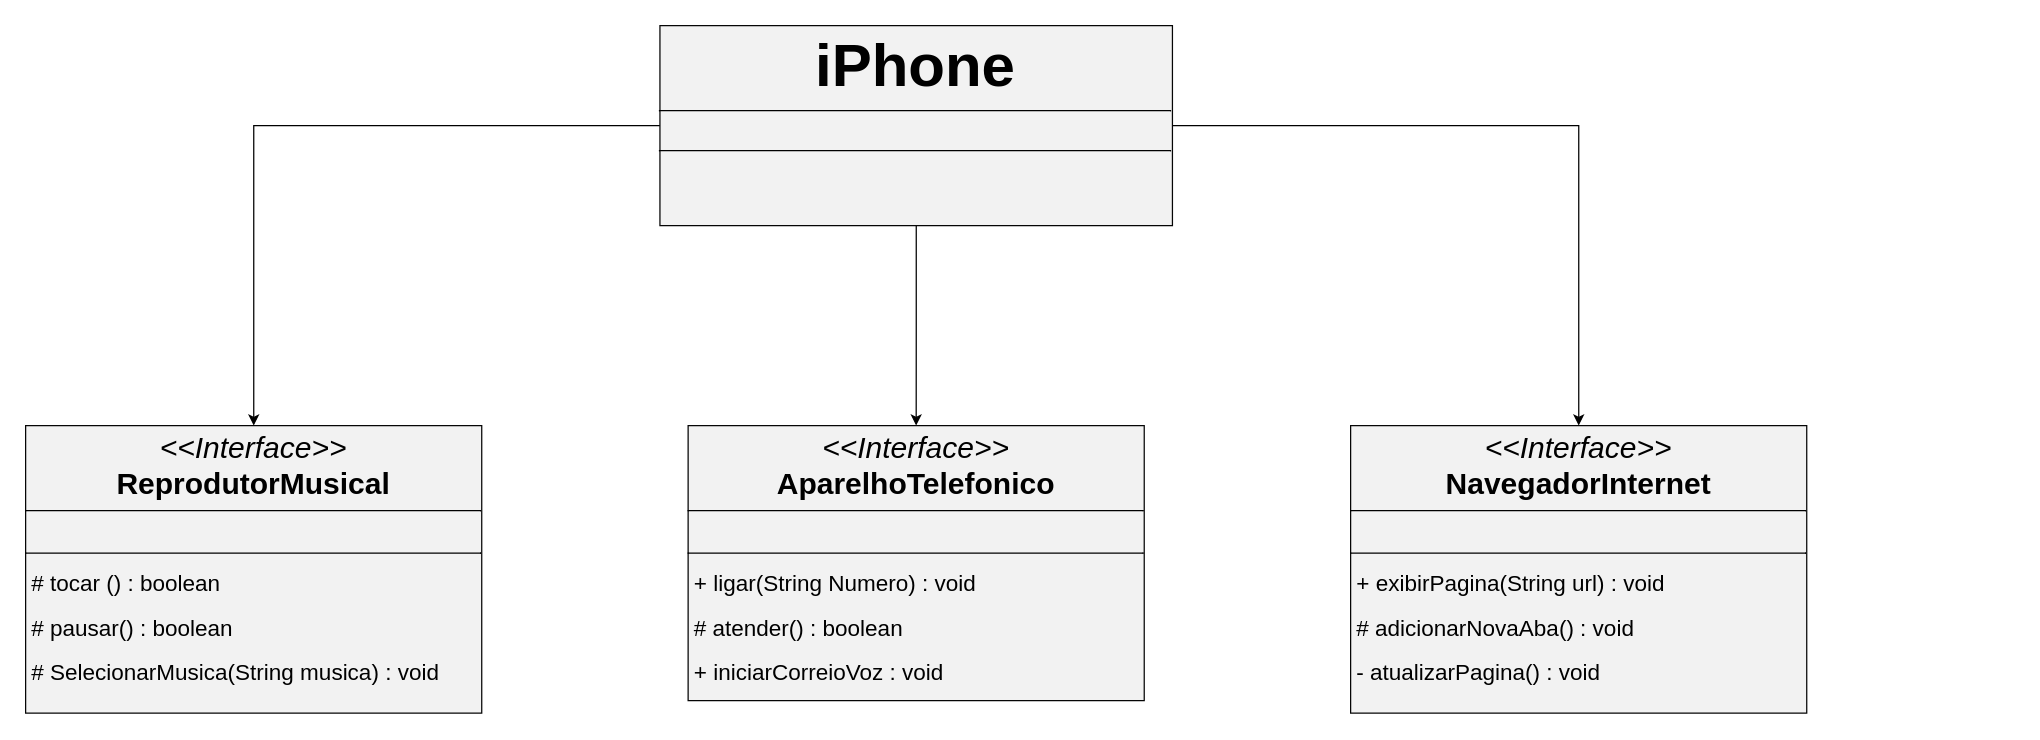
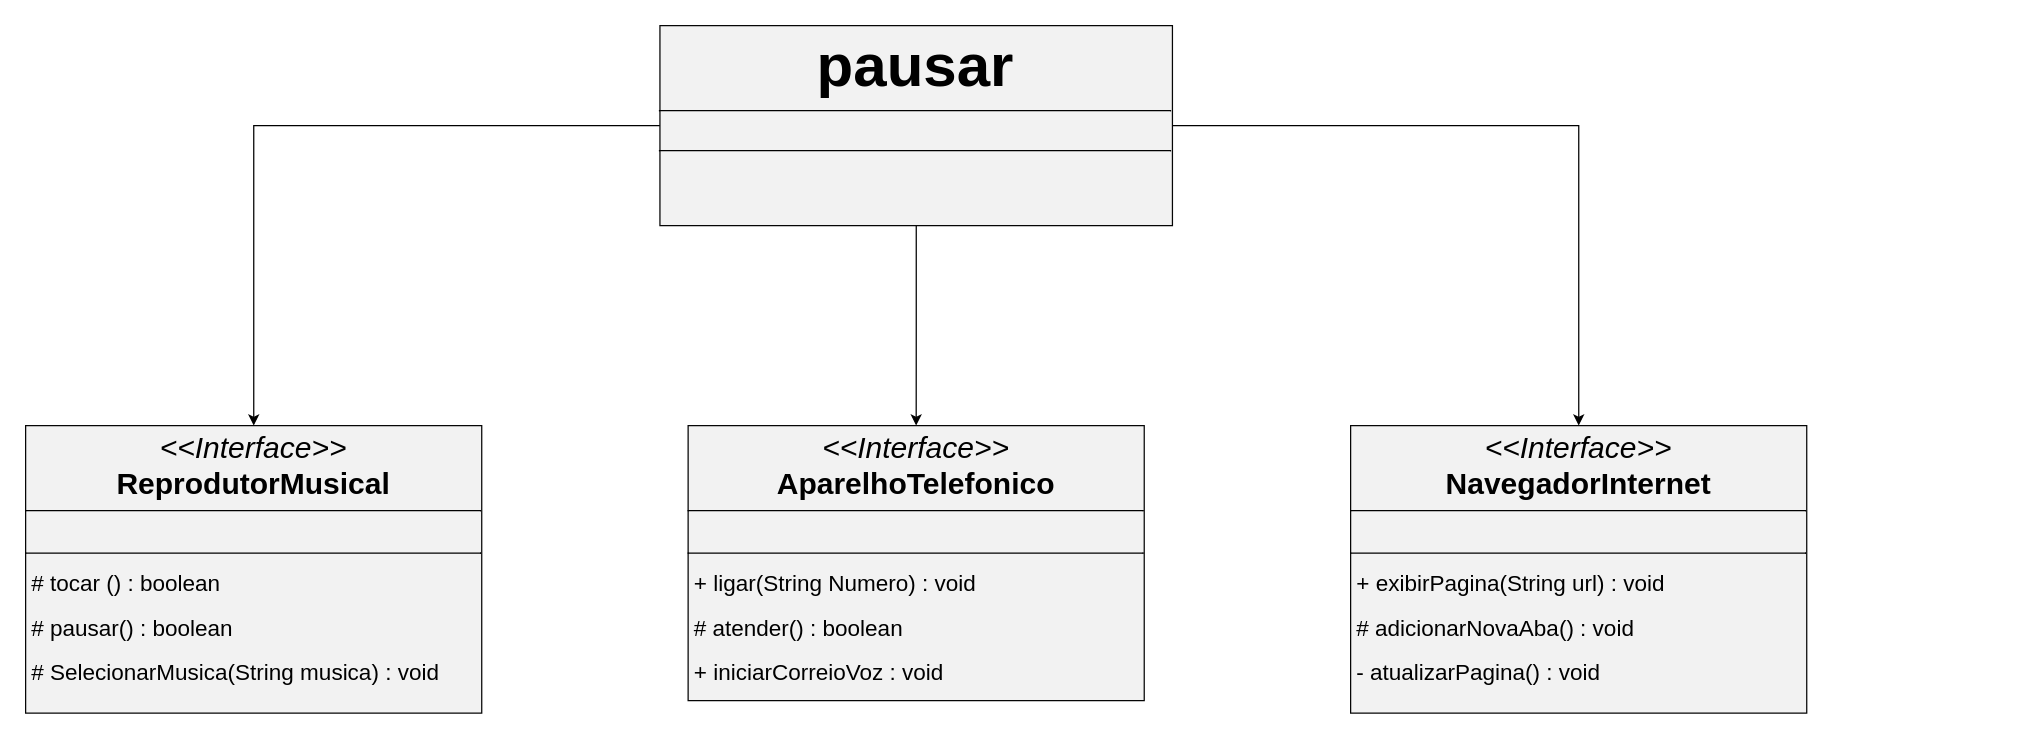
  <mxCell id="0" />
  <mxCell id="1" parent="0" />
  <mxCell id="2" style="edgeStyle=orthogonalEdgeStyle;rounded=0;orthogonalLoop=1;jettySize=auto;html=1;fontFamily=Helvetica;fontSize=12;fontColor=default;labelBackgroundColor=none;" edge="1" parent="1" source="9" target="8"><mxGeometry relative="1" as="geometry"><mxPoint x="1197.5" y="390" as="targetPoint" /><mxPoint x="932.45" y="130" as="sourcePoint" /></mxGeometry></mxCell>
  <mxCell id="3" style="edgeStyle=orthogonalEdgeStyle;rounded=0;orthogonalLoop=1;jettySize=auto;html=1;fontFamily=Helvetica;fontSize=12;fontColor=default;labelBackgroundColor=none;" edge="1" parent="1" source="9" target="5"><mxGeometry relative="1" as="geometry"><mxPoint x="220" y="129.667" as="targetPoint" /><mxPoint x="532.45" y="130" as="sourcePoint" /></mxGeometry></mxCell>
  <mxCell id="4" value="" style="edgeStyle=orthogonalEdgeStyle;rounded=0;orthogonalLoop=1;jettySize=auto;html=1;labelBackgroundColor=none;fontColor=default;" edge="1" parent="1"><mxGeometry relative="1" as="geometry"><mxPoint x="1610" y="400" as="sourcePoint" /></mxGeometry></mxCell>
  <mxCell id="5" value="&lt;p style=&quot;margin:0px;margin-top:4px;text-align:center;&quot;&gt;&lt;font style=&quot;font-size: 24px;&quot;&gt;&lt;i&gt;&amp;lt;&amp;lt;Interface&amp;gt;&amp;gt;&lt;/i&gt;&lt;br&gt;&lt;b&gt;ReprodutorMusical&lt;/b&gt;&lt;/font&gt;&lt;/p&gt;&lt;hr size=&quot;1&quot; style=&quot;border-style:solid;&quot;&gt;&lt;p style=&quot;margin:0px;margin-left:4px;&quot;&gt;&lt;font style=&quot;font-size: 18px;&quot;&gt;&lt;br&gt;&lt;/font&gt;&lt;/p&gt;&lt;hr size=&quot;1&quot; style=&quot;border-style:solid;&quot;&gt;&lt;h3 style=&quot;&quot;&gt;&lt;font style=&quot;font-weight: normal;&quot;&gt;&lt;span style=&quot;font-size: 18px;&quot;&gt;&amp;nbsp;# tocar () : boolean&lt;/span&gt;&lt;/font&gt;&lt;/h3&gt;&lt;h3 style=&quot;&quot;&gt;&lt;font style=&quot;font-weight: normal;&quot;&gt;&lt;font style=&quot;&quot;&gt;&lt;font style=&quot;font-size: 18px;&quot;&gt;&amp;nbsp;# pausar() : boolean&lt;/font&gt;&lt;/font&gt;&lt;/font&gt;&lt;/h3&gt;&lt;h3 style=&quot;&quot;&gt;&lt;font style=&quot;font-weight: normal;&quot;&gt;&lt;span style=&quot;font-size: 18px;&quot;&gt;&amp;nbsp;# SelecionarMusica(String musica) : void&lt;/span&gt;&lt;/font&gt;&lt;/h3&gt;" style="verticalAlign=top;align=left;overflow=fill;html=1;whiteSpace=wrap;labelBackgroundColor=none;strokeColor=#050505;fillColor=#F2F2F2;" vertex="1" parent="1"><mxGeometry x="20" y="340" width="364.89" height="230" as="geometry" /></mxCell>
  <mxCell id="6" value="" style="edgeStyle=orthogonalEdgeStyle;rounded=0;orthogonalLoop=1;jettySize=auto;html=1;entryX=0.5;entryY=0;entryDx=0;entryDy=0;labelBackgroundColor=none;fontColor=default;" edge="1" parent="1" source="9" target="7"><mxGeometry relative="1" as="geometry"><mxPoint x="732.5" y="230" as="sourcePoint" /><mxPoint x="1297" y="390" as="targetPoint" /></mxGeometry></mxCell>
  <mxCell id="7" value="&lt;p style=&quot;margin: 4px 0px 0px; text-align: center;&quot;&gt;&lt;font style=&quot;font-size: 24px;&quot;&gt;&lt;i&gt;&amp;lt;&amp;lt;Interface&amp;gt;&amp;gt;&lt;/i&gt;&lt;br&gt;&lt;b&gt;AparelhoTelefonico&lt;/b&gt;&lt;/font&gt;&lt;/p&gt;&lt;hr style=&quot;border-style: solid;&quot; size=&quot;1&quot;&gt;&lt;p style=&quot;margin: 0px 0px 0px 4px;&quot;&gt;&lt;font style=&quot;font-size: 18px;&quot;&gt;&lt;br&gt;&lt;/font&gt;&lt;/p&gt;&lt;hr style=&quot;border-style: solid;&quot; size=&quot;1&quot;&gt;&lt;h3 style=&quot;&quot;&gt;&lt;span style=&quot;font-weight: normal;&quot;&gt;&lt;span style=&quot;font-size: 18px;&quot;&gt;&amp;nbsp;+ ligar(String Numero) : void&lt;/span&gt;&lt;/span&gt;&lt;/h3&gt;&lt;h3 style=&quot;&quot;&gt;&lt;span style=&quot;font-weight: normal;&quot;&gt;&lt;font style=&quot;font-size: 18px;&quot;&gt;&amp;nbsp;# atender() : boolean&lt;/font&gt;&lt;/span&gt;&lt;/h3&gt;&lt;h3 style=&quot;&quot;&gt;&lt;span style=&quot;font-weight: normal;&quot;&gt;&lt;font style=&quot;font-size: 18px;&quot;&gt;&amp;nbsp;+ iniciarCorreioVoz : void&lt;/font&gt;&lt;/span&gt;&lt;/h3&gt;" style="verticalAlign=top;align=left;overflow=fill;html=1;whiteSpace=wrap;labelBackgroundColor=none;strokeColor=#050505;fillColor=#F2F2F2;" vertex="1" parent="1"><mxGeometry x="550" y="340" width="364.89" height="220" as="geometry" /></mxCell>
  <mxCell id="8" value="&lt;p style=&quot;margin: 4px 0px 0px; text-align: center;&quot;&gt;&lt;font style=&quot;font-size: 24px;&quot;&gt;&lt;i&gt;&amp;lt;&amp;lt;Interface&amp;gt;&amp;gt;&lt;/i&gt;&lt;br&gt;&lt;b&gt;NavegadorInternet&lt;/b&gt;&lt;/font&gt;&lt;/p&gt;&lt;hr style=&quot;border-style: solid;&quot; size=&quot;1&quot;&gt;&lt;p style=&quot;margin: 0px 0px 0px 4px;&quot;&gt;&lt;font style=&quot;font-size: 18px;&quot;&gt;&lt;br&gt;&lt;/font&gt;&lt;/p&gt;&lt;hr style=&quot;border-style: solid;&quot; size=&quot;1&quot;&gt;&lt;h3 style=&quot;&quot;&gt;&lt;span style=&quot;background-color: initial; font-weight: normal;&quot;&gt;&lt;font style=&quot;font-size: 18px;&quot;&gt;&amp;nbsp;+ exibirPagina(String url) : void&lt;/font&gt;&lt;/span&gt;&lt;/h3&gt;&lt;h3 style=&quot;&quot;&gt;&lt;font style=&quot;font-size: 18px; font-weight: normal;&quot;&gt;&amp;nbsp;# adicionarNovaAba() : void&lt;/font&gt;&lt;/h3&gt;&lt;div style=&quot;&quot;&gt;&lt;font style=&quot;font-size: 18px;&quot;&gt;&amp;nbsp;- atualizarPagina() : void&lt;/font&gt;&lt;/div&gt;" style="verticalAlign=top;align=left;overflow=fill;html=1;whiteSpace=wrap;labelBackgroundColor=none;strokeColor=#050505;fillColor=#F2F2F2;" vertex="1" parent="1"><mxGeometry x="1080" y="340" width="364.89" height="230" as="geometry" /></mxCell>
- <mxCell id="9" value="&lt;p style=&quot;margin:0px;margin-top:4px;text-align:center;&quot;&gt;&lt;b&gt;&lt;font style=&quot;font-size: 48px;&quot;&gt;iPhone&lt;/font&gt;&lt;/b&gt;&lt;/p&gt;&lt;hr size=&quot;1&quot; style=&quot;border-style:solid;&quot;&gt;&lt;p style=&quot;margin:0px;margin-left:4px;&quot;&gt;&lt;font size=&quot;3&quot;&gt;&lt;br&gt;&lt;/font&gt;&lt;/p&gt;&lt;hr size=&quot;1&quot; style=&quot;border-style:solid;&quot;&gt;&lt;p style=&quot;margin:0px;margin-left:4px;&quot;&gt;&lt;br&gt;&lt;/p&gt;" style="verticalAlign=top;align=left;overflow=fill;html=1;whiteSpace=wrap;fontFamily=Helvetica;fontSize=12;labelBackgroundColor=none;strokeColor=#050505;fillColor=#F2F2F2;" vertex="1" parent="1"><mxGeometry x="527.45" y="20" width="410" height="160" as="geometry" /></mxCell>
+ <mxCell id="9" value="&lt;p style=&quot;margin:0px;margin-top:4px;text-align:center;&quot;&gt;&lt;b&gt;&lt;font style=&quot;font-size: 48px;&quot;&gt;pausar&lt;/font&gt;&lt;/b&gt;&lt;/p&gt;&lt;hr size=&quot;1&quot; style=&quot;border-style:solid;&quot;&gt;&lt;p style=&quot;margin:0px;margin-left:4px;&quot;&gt;&lt;font size=&quot;3&quot;&gt;&lt;br&gt;&lt;/font&gt;&lt;/p&gt;&lt;hr size=&quot;1&quot; style=&quot;border-style:solid;&quot;&gt;&lt;p style=&quot;margin:0px;margin-left:4px;&quot;&gt;&lt;br&gt;&lt;/p&gt;" style="verticalAlign=top;align=left;overflow=fill;html=1;whiteSpace=wrap;fontFamily=Helvetica;fontSize=12;labelBackgroundColor=none;strokeColor=#050505;fillColor=#F2F2F2;" vertex="1" parent="1"><mxGeometry x="527.45" y="20" width="410" height="160" as="geometry" /></mxCell>
